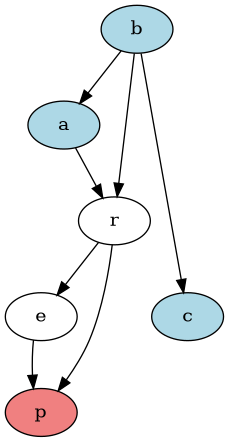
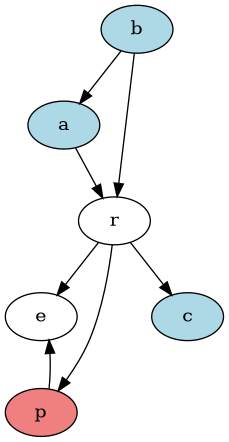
  digraph {
    node [fillcolor=lightblue style=filled]
    a
    r [fillcolor="" style=""]
    b
    c
    e [fillcolor="" style=""]
    p [fillcolor=lightcoral]
    a -> r
    r -> e
    r -> p
    b -> a
    b -> r
-   b -> c
-   e -> p
+   r -> c
+   p -> e
  }
